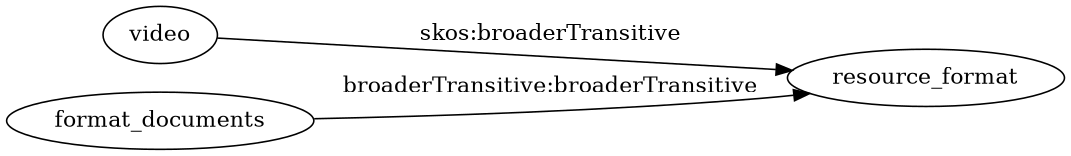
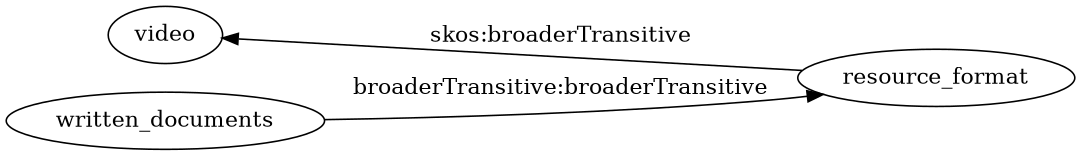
  digraph {
    rankdir=LR
    edge [color=black]
    video
-   written_documents [label=format_documents]
+   written_documents
    resource_format
    subgraph sub_1 {
      rank=same
      video
      written_documents
    }
-   video -> resource_format [label="skos:broaderTransitive"]
+   resource_format -> video [label="skos:broaderTransitive"]
    written_documents -> resource_format [label="broaderTransitive:broaderTransitive"]
  }
